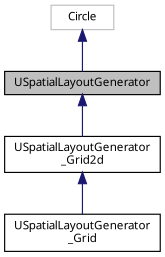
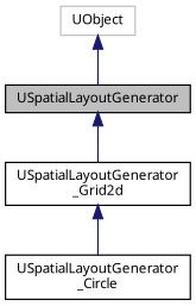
  digraph {
    fontname="Noto Sans"
    node [color=black fillcolor=white fontname="Noto Sans" fontsize=10 shape=record style=filled]
    edge [color=midnightblue dir=back fontname="Noto Sans" fontsize=10 labelfontname=Helvetica labelfontsize=10 style=solid]
    n1 [fillcolor=grey75 fontcolor=black height=0.2 label=USpatialLayoutGenerator width=0.4]
    n2 [height=0.2 label="USpatialLayoutGenerator\l_Grid2d" width=0.4]
-   n3 [height=0.2 label="USpatialLayoutGenerator\l_Grid" width=0.4]
-   n4 [color=grey75 height=0.2 label=Circle width=0.4]
+   n3 [height=0.2 label="USpatialLayoutGenerator\l_Circle" width=0.4]
+   n4 [color=grey75 height=0.2 label=UObject width=0.4]
    n1 -> n2
    n2 -> n3
    n4 -> n1
  }
